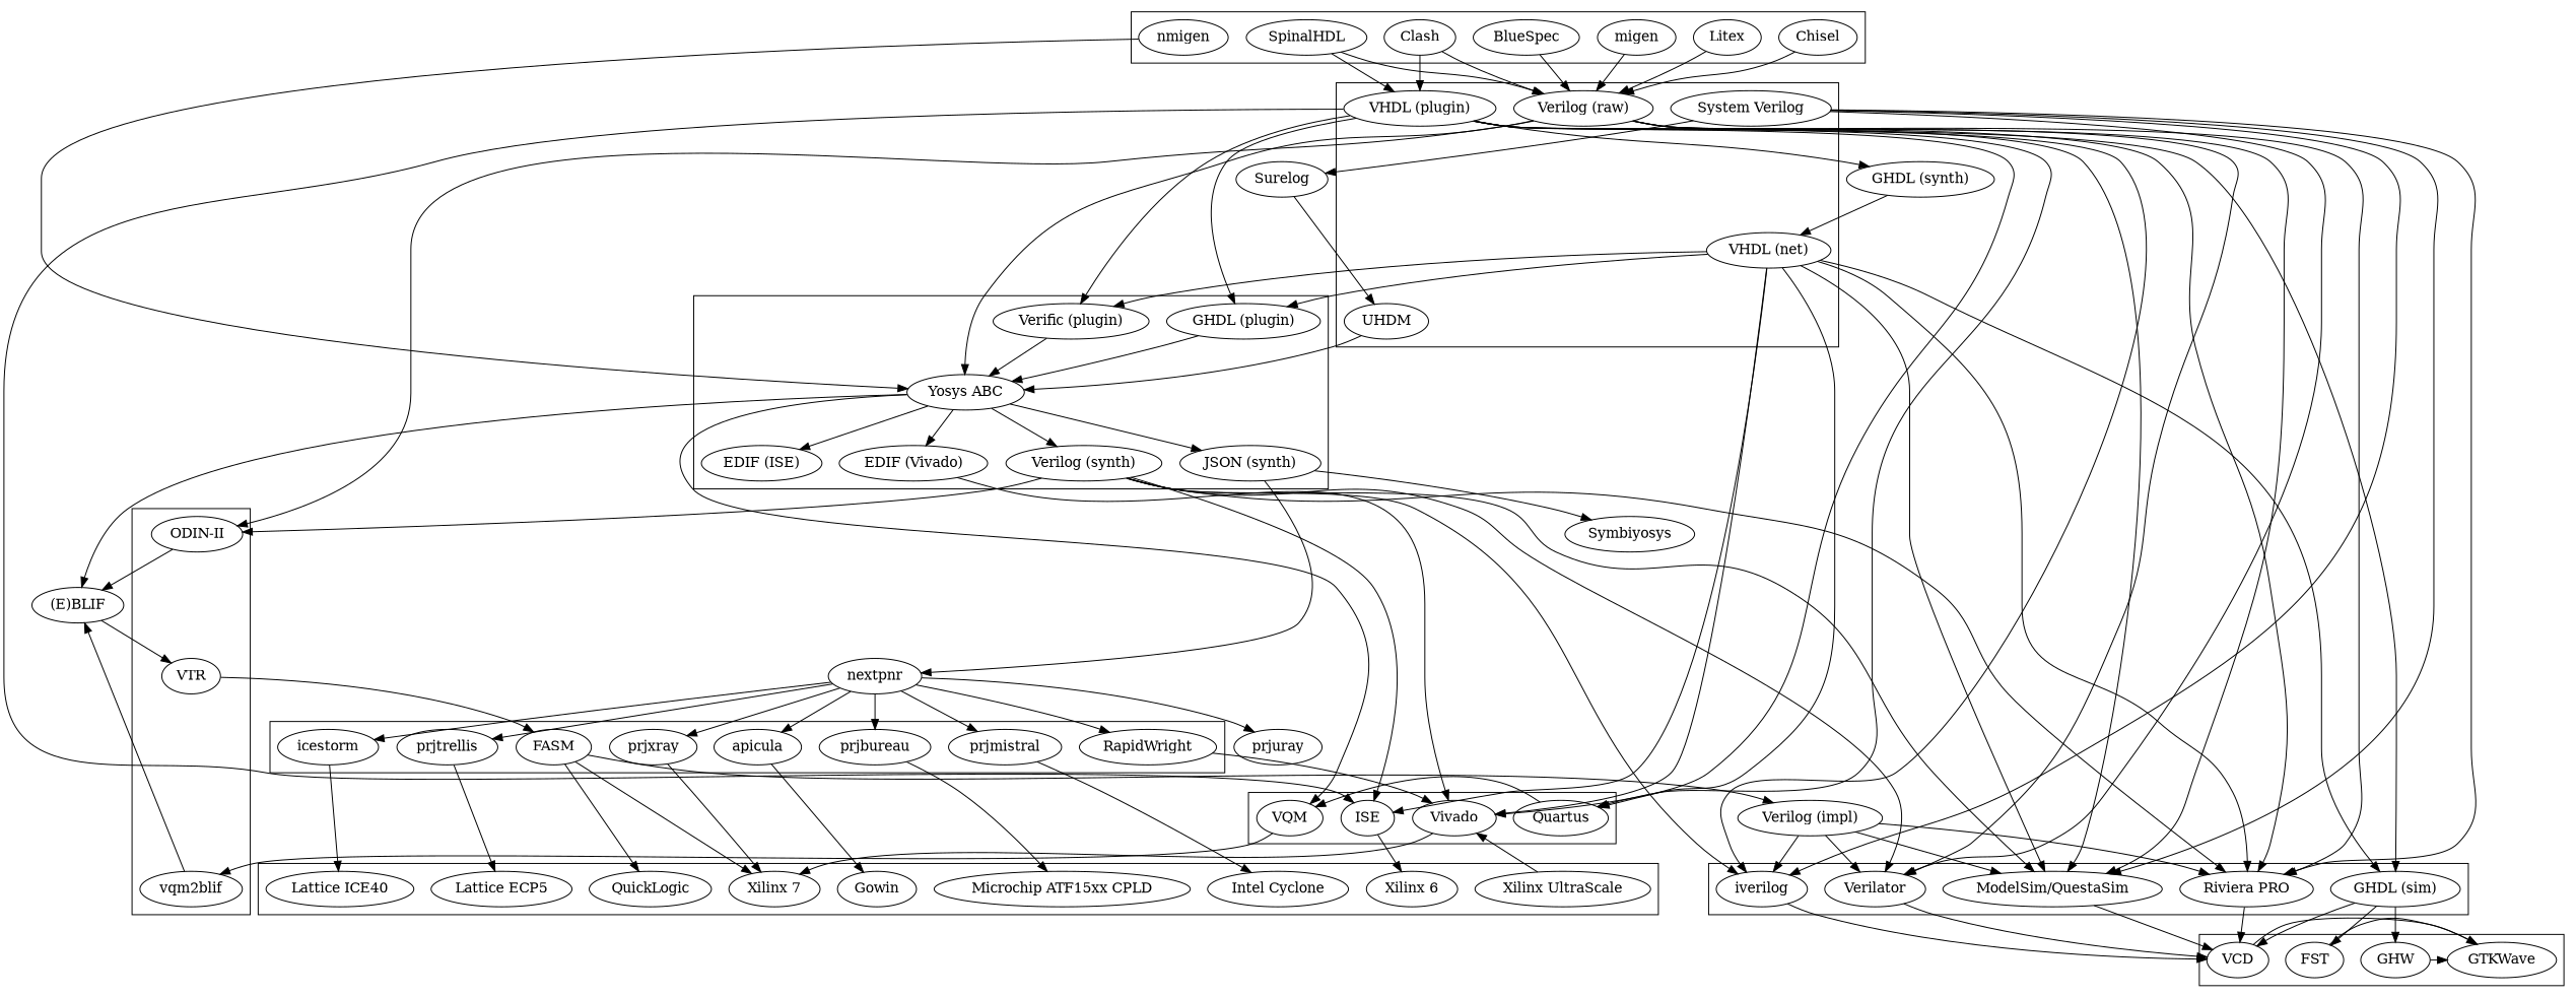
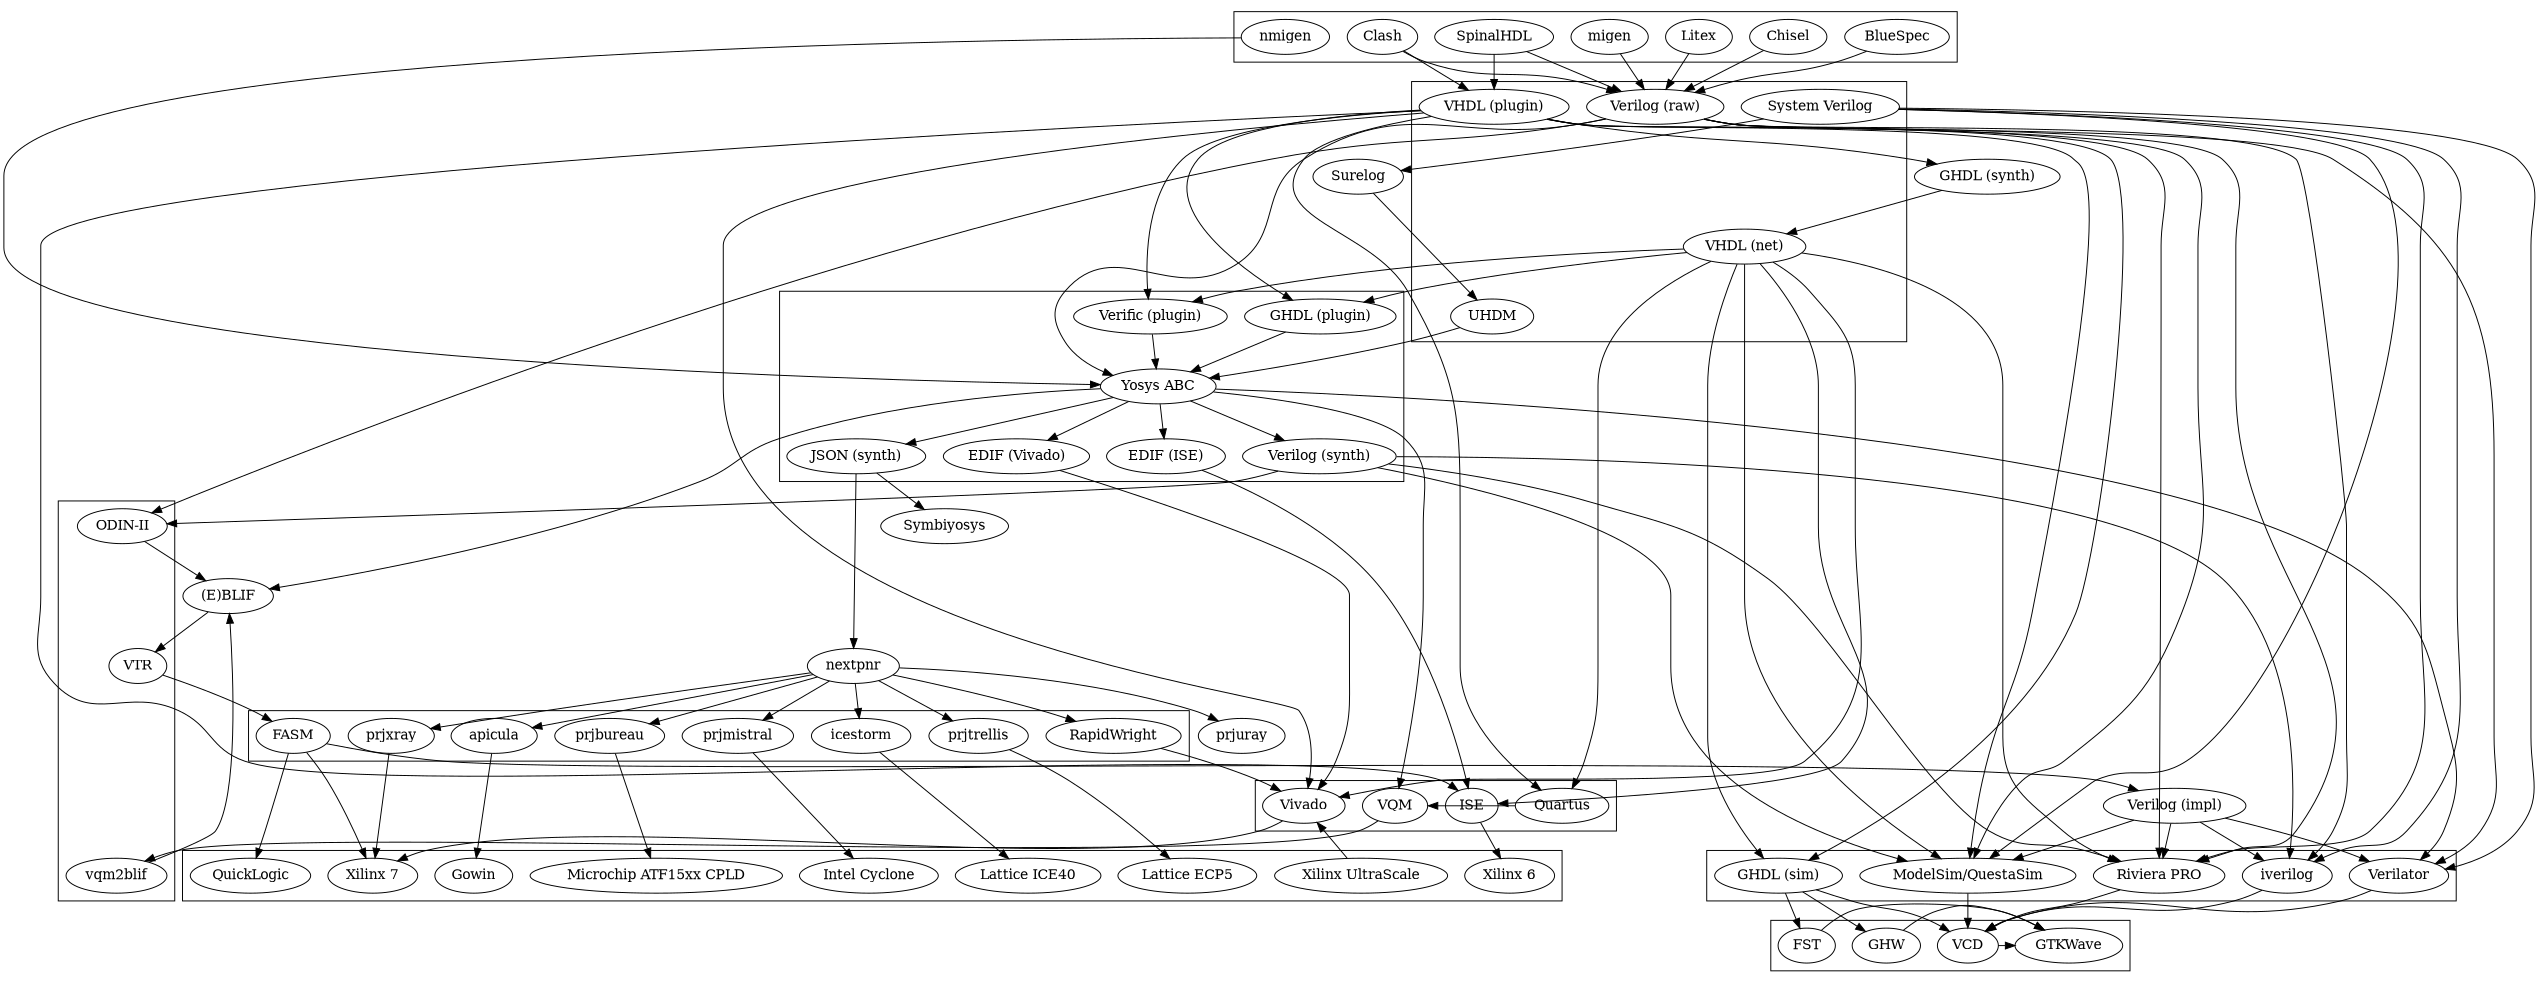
  digraph {
    newrank=true
    BlueSpec
    Chisel
    Clash
    Litex
    migen
    nmigen
    SpinalHDL
    "ODIN-II"
    vqm2blif
    VTR
    n11 [label="VHDL (plugin)"]
    "Verilog (raw)"
    "System Verilog"
    "VHDL (net)"
    UHDM
    ISE
    Vivado
    Quartus
    VQM
    VCD
    GHW
    FST
    GTKWave
    Gowin
    "Intel Cyclone"
    "Lattice ICE40"
    "Lattice ECP5"
    QuickLogic
    "Xilinx 7"
    "Xilinx UltraScale"
    "Xilinx 6"
    "Microchip ATF15xx CPLD"
    apicula
    prjbureau
    prjmistral
    icestorm
    prjtrellis
    prjxray
    RapidWright
    FASM
    "GHDL (plugin)"
    "Verific (plugin)"
    "JSON (synth)"
    "EDIF (Vivado)"
    "EDIF (ISE)"
    "Verilog (synth)"
    "Yosys ABC"
    "GHDL (sim)"
    iverilog
    Verilator
    "ModelSim/QuestaSim"
    "Riviera PRO"
    "(E)BLIF"
    "GHDL (synth)"
    Surelog
    "Verilog (impl)"
    nextpnr
    Symbiyosys
    prjuray
    subgraph cluster_1 {
      rank=same
      BlueSpec
      Chisel
      Clash
      Litex
      migen
      nmigen
      SpinalHDL
    }
    subgraph cluster_2 {
      "ODIN-II"
      vqm2blif
      VTR
    }
    subgraph cluster_3 {
      "VHDL (net)"
      UHDM
      subgraph sub_4 {
        rank=same
        n11
        "Verilog (raw)"
        "System Verilog"
      }
    }
    subgraph cluster_5 {
      rank=same
      ISE
      Vivado
      Quartus
      VQM
    }
    subgraph cluster_6 {
      rank=same
      VCD
      GHW
      FST
      GTKWave
    }
    subgraph cluster_7 {
      rank=same
      Gowin
      "Intel Cyclone"
      "Lattice ICE40"
      "Lattice ECP5"
      QuickLogic
      "Xilinx 7"
      "Xilinx UltraScale"
      "Xilinx 6"
      "Microchip ATF15xx CPLD"
    }
    subgraph cluster_8 {
      rank=same
      apicula
      prjbureau
      prjmistral
      icestorm
      prjtrellis
      prjxray
      RapidWright
      FASM
    }
    subgraph cluster_9 {
      "Yosys ABC"
      subgraph sub_10 {
        rank=same
        "GHDL (plugin)"
        "Verific (plugin)"
      }
      subgraph sub_11 {
        rank=same
        "JSON (synth)"
        "EDIF (Vivado)"
        "EDIF (ISE)"
        "Verilog (synth)"
      }
    }
    subgraph cluster_12 {
      rank=same
      "GHDL (sim)"
      iverilog
      Verilator
      "ModelSim/QuestaSim"
      "Riviera PRO"
    }
    BlueSpec -> "Verilog (raw)"
    Chisel -> "Verilog (raw)"
    Clash -> n11
    Clash -> "Verilog (raw)"
    Litex -> "Verilog (raw)"
    migen -> "Verilog (raw)"
    nmigen -> "Yosys ABC"
    SpinalHDL -> n11
    SpinalHDL -> "Verilog (raw)"
    "ODIN-II" -> "(E)BLIF"
    vqm2blif -> "(E)BLIF"
    VTR -> FASM
    n11 -> ISE
    n11 -> Vivado
    n11 -> Quartus
    n11 -> "GHDL (plugin)"
    n11 -> "Verific (plugin)"
    n11 -> "GHDL (sim)"
    n11 -> "ModelSim/QuestaSim"
    n11 -> "Riviera PRO"
    n11 -> "GHDL (synth)"
    "Verilog (raw)" -> "ODIN-II"
    "Verilog (raw)" -> "Yosys ABC"
    "Verilog (raw)" -> iverilog
    "Verilog (raw)" -> Verilator
    "Verilog (raw)" -> "ModelSim/QuestaSim"
    "Verilog (raw)" -> "Riviera PRO"
    "System Verilog" -> iverilog
    "System Verilog" -> Verilator
    "System Verilog" -> "ModelSim/QuestaSim"
    "System Verilog" -> "Riviera PRO"
    "System Verilog" -> Surelog
    "VHDL (net)" -> ISE
    "VHDL (net)" -> Vivado
    "VHDL (net)" -> Quartus
    "VHDL (net)" -> "GHDL (plugin)"
    "VHDL (net)" -> "Verific (plugin)"
    "VHDL (net)" -> "GHDL (sim)"
    "VHDL (net)" -> "ModelSim/QuestaSim"
    "VHDL (net)" -> "Riviera PRO"
    UHDM -> "Yosys ABC"
    ISE -> "Xilinx 6"
    Vivado -> "Xilinx 7"
    Quartus -> VQM
    VQM -> vqm2blif
    VCD -> GTKWave
    GHW -> GTKWave
    FST -> GTKWave
    "Xilinx UltraScale" -> Vivado
    apicula -> Gowin
    prjbureau -> "Microchip ATF15xx CPLD"
    prjmistral -> "Intel Cyclone"
    icestorm -> "Lattice ICE40"
    prjtrellis -> "Lattice ECP5"
    prjxray -> "Xilinx 7"
    RapidWright -> Vivado
    FASM -> QuickLogic
    FASM -> "Xilinx 7"
    FASM -> "Verilog (impl)"
    "GHDL (plugin)" -> "Yosys ABC"
    "Verific (plugin)" -> "Yosys ABC"
    "JSON (synth)" -> nextpnr
    "JSON (synth)" -> Symbiyosys
    "EDIF (Vivado)" -> Vivado
-   "Verilog (synth)" -> ISE
+   "EDIF (ISE)" -> ISE
    "Verilog (synth)" -> "ODIN-II"
    "Verilog (synth)" -> iverilog
-   "Verilog (synth)" -> Verilator
+   "Yosys ABC" -> Verilator
    "Verilog (synth)" -> "ModelSim/QuestaSim"
    "Verilog (synth)" -> "Riviera PRO"
    "Yosys ABC" -> VQM
    "Yosys ABC" -> "JSON (synth)"
    "Yosys ABC" -> "EDIF (Vivado)"
    "Yosys ABC" -> "EDIF (ISE)"
    "Yosys ABC" -> "Verilog (synth)"
    "Yosys ABC" -> "(E)BLIF"
    "GHDL (sim)" -> VCD
    "GHDL (sim)" -> GHW
    "GHDL (sim)" -> FST
    iverilog -> VCD
    Verilator -> VCD
    "ModelSim/QuestaSim" -> VCD
    "Riviera PRO" -> VCD
    "(E)BLIF" -> VTR
    "GHDL (synth)" -> "VHDL (net)"
    Surelog -> UHDM
    "Verilog (impl)" -> iverilog
    "Verilog (impl)" -> Verilator
    "Verilog (impl)" -> "ModelSim/QuestaSim"
    "Verilog (impl)" -> "Riviera PRO"
    nextpnr -> apicula
    nextpnr -> prjbureau
    nextpnr -> prjmistral
    nextpnr -> icestorm
    nextpnr -> prjtrellis
    nextpnr -> prjxray
    nextpnr -> RapidWright
    nextpnr -> prjuray
  }
